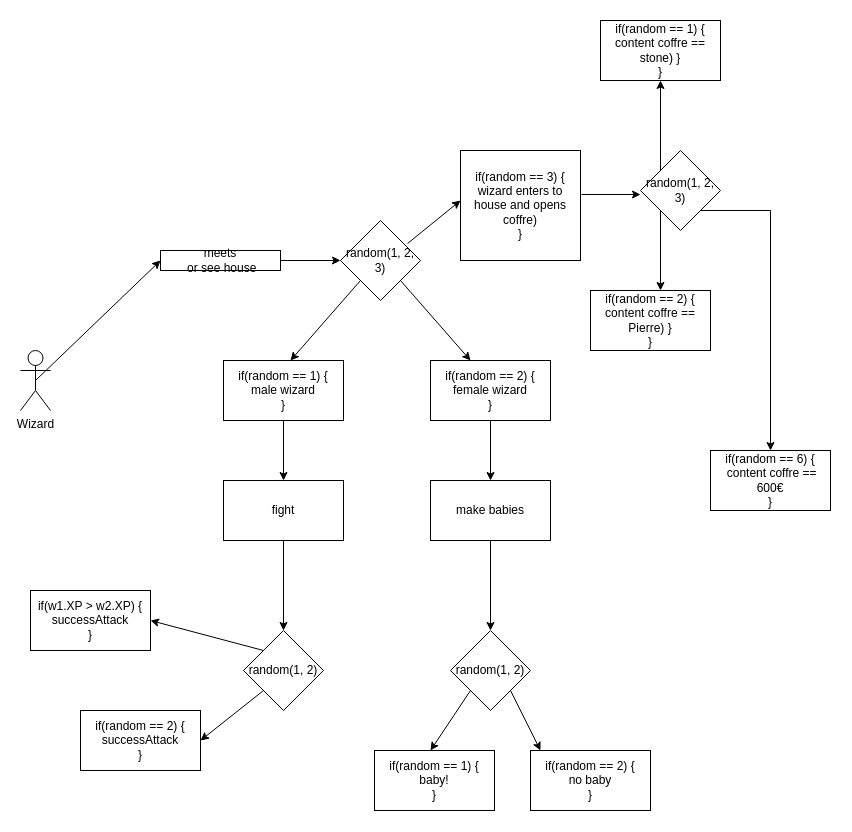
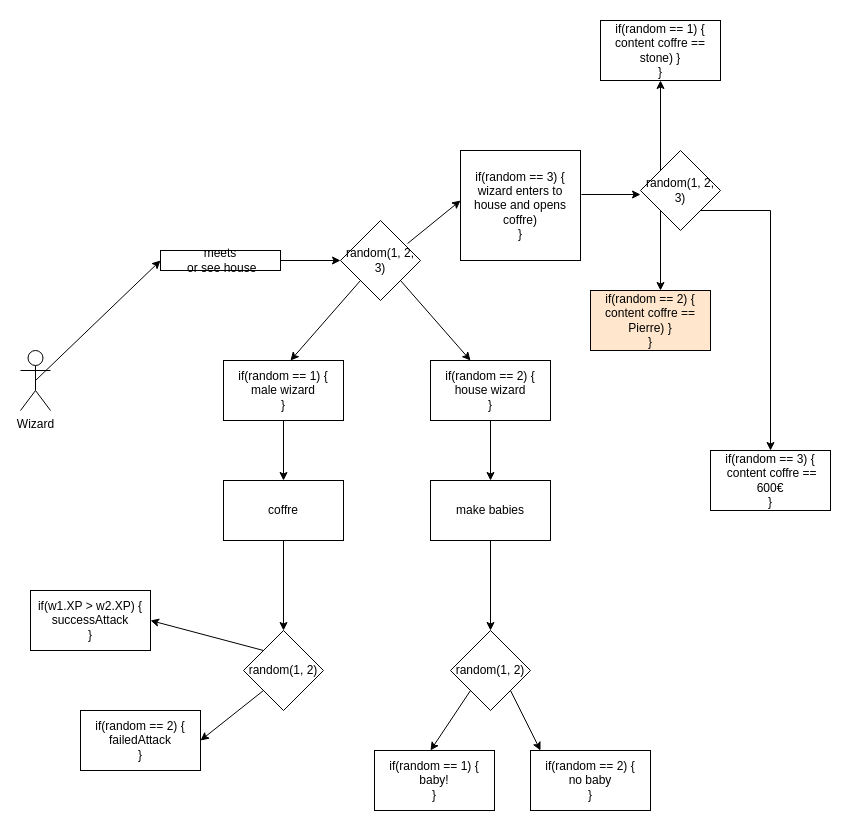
  <mxCell id="0" />
  <mxCell id="1" parent="0" />
  <mxCell id="2" value="Wizard" style="shape=umlActor;verticalLabelPosition=bottom;verticalAlign=top;html=1;outlineConnect=0;" parent="1" vertex="1"><mxGeometry x="20" y="350" width="30" height="60" as="geometry" /></mxCell>
  <mxCell id="3" value="" style="endArrow=classic;html=1;rounded=0;exitX=0.5;exitY=0.5;exitDx=0;exitDy=0;exitPerimeter=0;" parent="1" source="2" edge="1"><mxGeometry width="50" height="50" relative="1" as="geometry"><mxPoint x="350" y="260" as="sourcePoint" /><mxPoint x="160" y="260" as="targetPoint" /></mxGeometry></mxCell>
  <mxCell id="4" value="&lt;div&gt;meets&lt;/div&gt;&amp;nbsp;or see house" style="rounded=0;whiteSpace=wrap;html=1;" parent="1" vertex="1"><mxGeometry x="160" y="250" width="120" height="20" as="geometry" /></mxCell>
  <mxCell id="5" value="" style="endArrow=classic;html=1;rounded=0;exitX=1;exitY=0.5;exitDx=0;exitDy=0;" parent="1" source="4" edge="1"><mxGeometry width="50" height="50" relative="1" as="geometry"><mxPoint x="350" y="200" as="sourcePoint" /><mxPoint x="340" y="260" as="targetPoint" /></mxGeometry></mxCell>
  <mxCell id="6" value="&lt;div&gt;random(1, 2, 3)&lt;/div&gt;" style="rhombus;whiteSpace=wrap;html=1;" parent="1" vertex="1"><mxGeometry x="340" y="220" width="80" height="80" as="geometry" /></mxCell>
  <mxCell id="7" value="" style="endArrow=classic;html=1;rounded=0;exitX=0;exitY=1;exitDx=0;exitDy=0;" parent="1" source="6" edge="1"><mxGeometry width="50" height="50" relative="1" as="geometry"><mxPoint x="350" y="410" as="sourcePoint" /><mxPoint x="290" y="360" as="targetPoint" /></mxGeometry></mxCell>
  <mxCell id="8" value="" style="endArrow=classic;html=1;rounded=0;exitX=1;exitY=1;exitDx=0;exitDy=0;" parent="1" source="6" edge="1"><mxGeometry width="50" height="50" relative="1" as="geometry"><mxPoint x="350" y="410" as="sourcePoint" /><mxPoint x="470" y="360" as="targetPoint" /></mxGeometry></mxCell>
  <mxCell id="9" value="&lt;div&gt;if(random == 1) {&lt;/div&gt;&lt;div&gt;male wizard&lt;/div&gt;&lt;div&gt;}&lt;br&gt;&lt;/div&gt;" style="rounded=0;whiteSpace=wrap;html=1;" parent="1" vertex="1"><mxGeometry x="223" y="360" width="120" height="60" as="geometry" /></mxCell>
- <mxCell id="10" value="&lt;div&gt;if(random == 2) {&lt;/div&gt;&lt;div&gt;female wizard&lt;/div&gt;&lt;div&gt;}&lt;br&gt;&lt;/div&gt;" style="rounded=0;whiteSpace=wrap;html=1;" parent="1" vertex="1"><mxGeometry x="430" y="360" width="120" height="60" as="geometry" /></mxCell>
+ <mxCell id="10" value="&lt;div&gt;if(random == 2) {&lt;/div&gt;&lt;div&gt;house wizard&lt;/div&gt;&lt;div&gt;}&lt;br&gt;&lt;/div&gt;" style="rounded=0;whiteSpace=wrap;html=1;" parent="1" vertex="1"><mxGeometry x="430" y="360" width="120" height="60" as="geometry" /></mxCell>
  <mxCell id="11" value="" style="endArrow=classic;html=1;rounded=0;exitX=0.5;exitY=1;exitDx=0;exitDy=0;" parent="1" source="9" edge="1"><mxGeometry width="50" height="50" relative="1" as="geometry"><mxPoint x="350" y="410" as="sourcePoint" /><mxPoint x="283" y="480" as="targetPoint" /></mxGeometry></mxCell>
  <mxCell id="12" value="" style="endArrow=classic;html=1;rounded=0;exitX=0.5;exitY=1;exitDx=0;exitDy=0;" parent="1" source="10" edge="1"><mxGeometry width="50" height="50" relative="1" as="geometry"><mxPoint x="350" y="410" as="sourcePoint" /><mxPoint x="490" y="480" as="targetPoint" /></mxGeometry></mxCell>
- <mxCell id="13" value="fight" style="rounded=0;whiteSpace=wrap;html=1;" parent="1" vertex="1"><mxGeometry x="223" y="480" width="120" height="60" as="geometry" /></mxCell>
+ <mxCell id="13" value="coffre" style="rounded=0;whiteSpace=wrap;html=1;" parent="1" vertex="1"><mxGeometry x="223" y="480" width="120" height="60" as="geometry" /></mxCell>
  <mxCell id="14" value="make babies" style="rounded=0;whiteSpace=wrap;html=1;" parent="1" vertex="1"><mxGeometry x="430" y="480" width="120" height="60" as="geometry" /></mxCell>
  <mxCell id="15" value="" style="endArrow=classic;html=1;rounded=0;exitX=0.5;exitY=1;exitDx=0;exitDy=0;" parent="1" source="13" edge="1"><mxGeometry width="50" height="50" relative="1" as="geometry"><mxPoint x="350" y="540" as="sourcePoint" /><mxPoint x="283" y="630" as="targetPoint" /></mxGeometry></mxCell>
  <mxCell id="16" value="" style="endArrow=classic;html=1;rounded=0;exitX=0.5;exitY=1;exitDx=0;exitDy=0;" parent="1" source="14" edge="1"><mxGeometry width="50" height="50" relative="1" as="geometry"><mxPoint x="350" y="540" as="sourcePoint" /><mxPoint x="490" y="630" as="targetPoint" /></mxGeometry></mxCell>
  <mxCell id="17" value="random(1, 2)" style="rhombus;whiteSpace=wrap;html=1;" parent="1" vertex="1"><mxGeometry x="243" y="630" width="80" height="80" as="geometry" /></mxCell>
  <mxCell id="18" value="random(1, 2)" style="rhombus;whiteSpace=wrap;html=1;" parent="1" vertex="1"><mxGeometry x="450" y="630" width="80" height="80" as="geometry" /></mxCell>
  <mxCell id="19" value="" style="endArrow=classic;html=1;rounded=0;exitX=0;exitY=1;exitDx=0;exitDy=0;" parent="1" source="18" edge="1"><mxGeometry width="50" height="50" relative="1" as="geometry"><mxPoint x="350" y="690" as="sourcePoint" /><mxPoint x="430" y="750" as="targetPoint" /></mxGeometry></mxCell>
  <mxCell id="20" value="" style="endArrow=classic;html=1;rounded=0;exitX=1;exitY=1;exitDx=0;exitDy=0;" parent="1" source="18" edge="1"><mxGeometry width="50" height="50" relative="1" as="geometry"><mxPoint x="350" y="690" as="sourcePoint" /><mxPoint x="540" y="750" as="targetPoint" /></mxGeometry></mxCell>
  <mxCell id="21" value="" style="endArrow=classic;html=1;rounded=0;exitX=0;exitY=1;exitDx=0;exitDy=0;" parent="1" source="17" edge="1"><mxGeometry width="50" height="50" relative="1" as="geometry"><mxPoint x="350" y="690" as="sourcePoint" /><mxPoint x="200" y="740" as="targetPoint" /></mxGeometry></mxCell>
  <mxCell id="22" value="" style="endArrow=classic;html=1;rounded=0;exitX=0;exitY=0;exitDx=0;exitDy=0;" parent="1" source="17" edge="1"><mxGeometry width="50" height="50" relative="1" as="geometry"><mxPoint x="350" y="690" as="sourcePoint" /><mxPoint x="150" y="620" as="targetPoint" /></mxGeometry></mxCell>
  <mxCell id="23" value="&lt;div&gt;if(w1.XP &amp;gt; w2.XP) {&lt;/div&gt;&lt;div&gt;successAttack&lt;/div&gt;&lt;div&gt;}&lt;br&gt;&lt;/div&gt;" style="rounded=0;whiteSpace=wrap;html=1;" parent="1" vertex="1"><mxGeometry x="30" y="590" width="120" height="60" as="geometry" /></mxCell>
- <mxCell id="24" value="&lt;div&gt;if(random == 2) {&lt;/div&gt;&lt;div&gt;successAttack&lt;/div&gt;&lt;div&gt;}&lt;br&gt;&lt;/div&gt;" style="rounded=0;whiteSpace=wrap;html=1;" parent="1" vertex="1"><mxGeometry x="80" y="710" width="120" height="60" as="geometry" /></mxCell>
+ <mxCell id="24" value="&lt;div&gt;if(random == 2) {&lt;/div&gt;&lt;div&gt;failedAttack&lt;/div&gt;&lt;div&gt;}&lt;br&gt;&lt;/div&gt;" style="rounded=0;whiteSpace=wrap;html=1;" parent="1" vertex="1"><mxGeometry x="80" y="710" width="120" height="60" as="geometry" /></mxCell>
  <mxCell id="25" value="&lt;div&gt;if(random == 1) {&lt;/div&gt;&lt;div&gt;baby!&lt;/div&gt;&lt;div&gt;}&lt;br&gt;&lt;/div&gt;" style="rounded=0;whiteSpace=wrap;html=1;" parent="1" vertex="1"><mxGeometry x="374" y="750" width="120" height="60" as="geometry" /></mxCell>
  <mxCell id="26" value="&lt;div&gt;if(random == 2) {&lt;/div&gt;&lt;div&gt;no baby&lt;/div&gt;&lt;div&gt;}&lt;br&gt;&lt;/div&gt;" style="rounded=0;whiteSpace=wrap;html=1;" parent="1" vertex="1"><mxGeometry x="530" y="750" width="120" height="60" as="geometry" /></mxCell>
  <mxCell id="27" value="" style="endArrow=classic;html=1;rounded=0;exitX=0.838;exitY=0.288;exitDx=0;exitDy=0;exitPerimeter=0;" edge="1" parent="1" source="6"><mxGeometry width="50" height="50" relative="1" as="geometry"><mxPoint x="370" y="290" as="sourcePoint" /><mxPoint x="460" y="200" as="targetPoint" /></mxGeometry></mxCell>
  <mxCell id="28" value="&lt;div&gt;if(random == 3) {&lt;/div&gt;&lt;div&gt;wizard enters to house and opens coffre)&lt;/div&gt;&lt;div&gt;}&lt;br&gt;&lt;/div&gt;" style="rounded=0;whiteSpace=wrap;html=1;" vertex="1" parent="1"><mxGeometry x="460" y="150" width="120" height="110" as="geometry" /></mxCell>
  <mxCell id="29" value="" style="endArrow=classic;html=1;rounded=0;exitX=1.008;exitY=0.4;exitDx=0;exitDy=0;exitPerimeter=0;" edge="1" parent="1" source="28"><mxGeometry width="50" height="50" relative="1" as="geometry"><mxPoint x="370" y="290" as="sourcePoint" /><mxPoint x="640" y="194" as="targetPoint" /></mxGeometry></mxCell>
  <mxCell id="30" value="&lt;div&gt;random(1, 2, 3)&lt;/div&gt;" style="rhombus;whiteSpace=wrap;html=1;" vertex="1" parent="1"><mxGeometry x="640" y="150" width="80" height="80" as="geometry" /></mxCell>
  <mxCell id="31" value="" style="endArrow=classic;html=1;rounded=0;exitX=0;exitY=1;exitDx=0;exitDy=0;" edge="1" parent="1" source="30"><mxGeometry width="50" height="50" relative="1" as="geometry"><mxPoint x="370" y="290" as="sourcePoint" /><mxPoint x="660" y="290" as="targetPoint" /></mxGeometry></mxCell>
  <mxCell id="32" value="" style="endArrow=classic;html=1;rounded=0;exitX=1;exitY=1;exitDx=0;exitDy=0;" edge="1" parent="1" source="30"><mxGeometry width="50" height="50" relative="1" as="geometry"><mxPoint x="670" y="220" as="sourcePoint" /><mxPoint x="770" y="450" as="targetPoint" /><Array as="points"><mxPoint x="770" y="210" /></Array></mxGeometry></mxCell>
  <mxCell id="33" value="" style="endArrow=classic;html=1;rounded=0;exitX=0;exitY=0;exitDx=0;exitDy=0;" edge="1" parent="1" source="30"><mxGeometry width="50" height="50" relative="1" as="geometry"><mxPoint x="670" y="220" as="sourcePoint" /><mxPoint x="660" y="80" as="targetPoint" /></mxGeometry></mxCell>
  <mxCell id="34" value="&lt;div&gt;if(random == 1) {&lt;/div&gt;&lt;div&gt;content coffre == stone) }&lt;br&gt;&lt;/div&gt;&lt;div&gt;}&lt;br&gt;&lt;/div&gt;" style="rounded=0;whiteSpace=wrap;html=1;" vertex="1" parent="1"><mxGeometry x="600" y="20" width="120" height="60" as="geometry" /></mxCell>
- <mxCell id="35" value="&lt;div&gt;if(random == 2) {&lt;/div&gt;&lt;div&gt;content coffre == Pierre) }&lt;br&gt;&lt;/div&gt;&lt;div&gt;}&lt;br&gt;&lt;/div&gt;" style="rounded=0;whiteSpace=wrap;html=1;" vertex="1" parent="1"><mxGeometry x="590" y="290" width="120" height="60" as="geometry" /></mxCell>
- <mxCell id="36" value="&lt;div&gt;if(random == 6) {&lt;/div&gt;&lt;div&gt;&amp;nbsp;content coffre == 600€&lt;br&gt;&lt;/div&gt;&lt;div&gt;}&lt;br&gt;&lt;/div&gt;" style="rounded=0;whiteSpace=wrap;html=1;" vertex="1" parent="1"><mxGeometry x="710" y="450" width="120" height="60" as="geometry" /></mxCell>
+ <mxCell id="35" value="&lt;div&gt;if(random == 2) {&lt;/div&gt;&lt;div&gt;content coffre == Pierre) }&lt;br&gt;&lt;/div&gt;&lt;div&gt;}&lt;br&gt;&lt;/div&gt;" style="rounded=0;whiteSpace=wrap;html=1;fillColor=#ffe6cc;" vertex="1" parent="1"><mxGeometry x="590" y="290" width="120" height="60" as="geometry" /></mxCell>
+ <mxCell id="36" value="&lt;div&gt;if(random == 3) {&lt;/div&gt;&lt;div&gt;&amp;nbsp;content coffre == 600€&lt;br&gt;&lt;/div&gt;&lt;div&gt;}&lt;br&gt;&lt;/div&gt;" style="rounded=0;whiteSpace=wrap;html=1;" vertex="1" parent="1"><mxGeometry x="710" y="450" width="120" height="60" as="geometry" /></mxCell>
